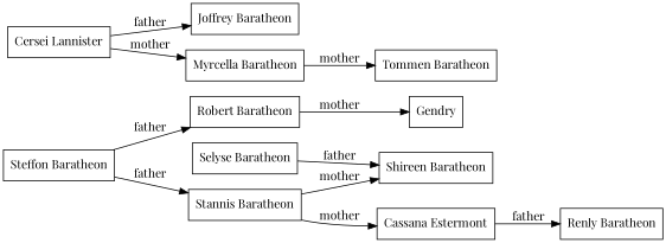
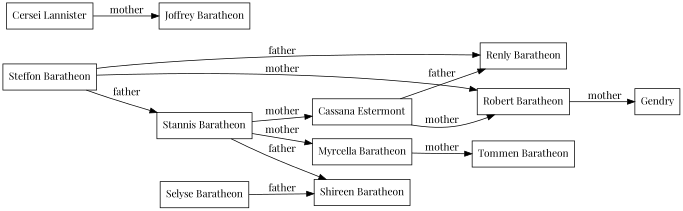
  digraph {
    fontname="Playfair Display"
    rankdir=LR
    node [color=black fontname="Playfair Display" shape=rectangle]
    edge [fontname="Playfair Display"]
    "Cassana Estermont"
    "Robert Baratheon"
    "Renly Baratheon"
    Gendry
    "Stannis Baratheon"
    "Shireen Baratheon"
    "Cersei Lannister"
    "Joffrey Baratheon"
    "Myrcella Baratheon"
    "Tommen Baratheon"
    "Selyse Baratheon"
    "Steffon Baratheon"
+   "Cassana Estermont" -> "Robert Baratheon" [label=mother]
    "Cassana Estermont" -> "Renly Baratheon" [label=father]
    "Robert Baratheon" -> Gendry [label=mother]
    "Stannis Baratheon" -> "Cassana Estermont" [label=mother]
-   "Stannis Baratheon" -> "Shireen Baratheon" [label=mother]
-   "Cersei Lannister" -> "Joffrey Baratheon" [label=father]
-   "Cersei Lannister" -> "Myrcella Baratheon" [label=mother]
+   "Stannis Baratheon" -> "Shireen Baratheon" [label=father]
+   "Cersei Lannister" -> "Joffrey Baratheon" [label=mother]
+   "Stannis Baratheon" -> "Myrcella Baratheon" [label=mother]
    "Myrcella Baratheon" -> "Tommen Baratheon" [label=mother]
    "Selyse Baratheon" -> "Shireen Baratheon" [label=father]
-   "Steffon Baratheon" -> "Robert Baratheon" [label=father]
+   "Steffon Baratheon" -> "Robert Baratheon" [label=mother]
+   "Steffon Baratheon" -> "Renly Baratheon" [label=father]
    "Steffon Baratheon" -> "Stannis Baratheon" [label=father]
  }
